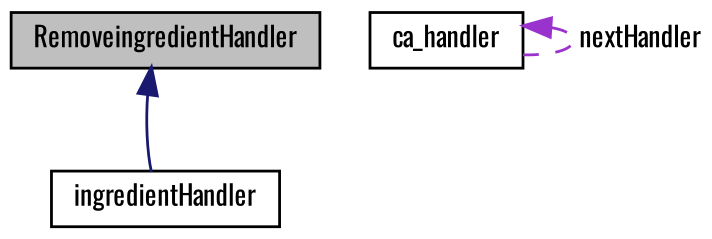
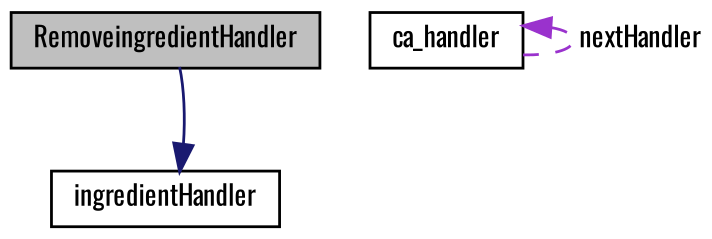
  digraph {
    fontname=Oswald
    node [color=black fillcolor=white fontname=Oswald fontsize=10 shape=record style=filled]
    edge [dir=back fontname=Oswald fontsize=10 labelfontname=Helvetica labelfontsize=10]
    n1 [fillcolor=grey75 fontcolor=black height=0.2 label=RemoveingredientHandler width=0.4]
    n2 [height=0.2 label=ingredientHandler width=0.4]
    n3 [height=0.2 label=ca_handler width=0.4]
-   n1 -> n2 [color=midnightblue style=solid]
+   n2 -> n1 [color=midnightblue style=solid]
    n3 -> n3 [color=darkorchid3 label=" nextHandler" style=dashed]
  }
